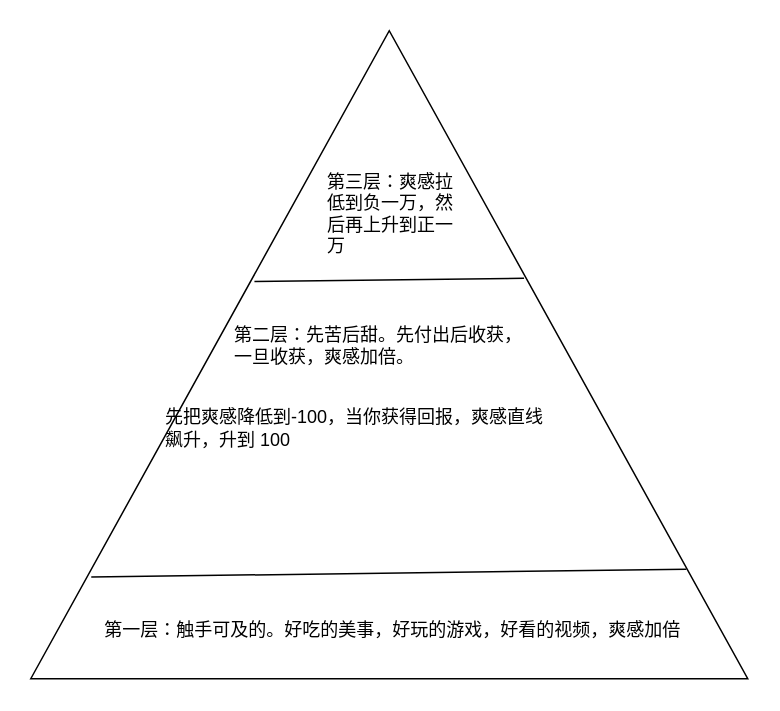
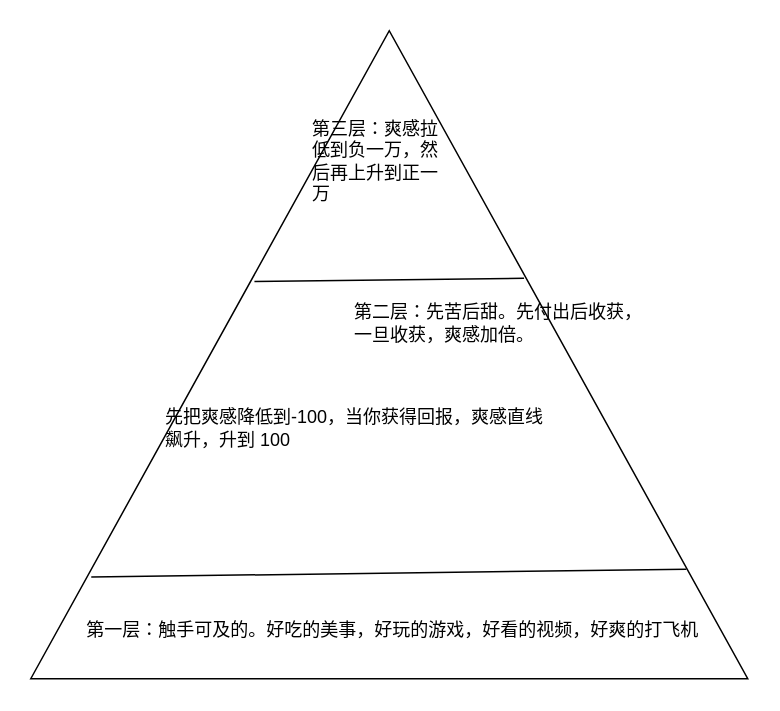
  <mxCell id="0" />
  <mxCell id="1" parent="0" />
  <mxCell id="2" value="" style="triangle;whiteSpace=wrap;html=1;direction=north;" vertex="1" parent="1"><mxGeometry x="20" y="20" width="478" height="432" as="geometry" /></mxCell>
  <mxCell id="3" value="" style="endArrow=none;html=1;rounded=0;exitX=0.613;exitY=0.312;exitDx=0;exitDy=0;exitPerimeter=0;entryX=0.618;entryY=0.688;entryDx=0;entryDy=0;entryPerimeter=0;" edge="1" parent="1" source="2" target="2"><mxGeometry width="50" height="50" relative="1" as="geometry"><mxPoint x="254" y="253" as="sourcePoint" /><mxPoint x="344" y="185" as="targetPoint" /></mxGeometry></mxCell>
- <mxCell id="4" value="第一层：触手可及的。好吃的美事，好玩的游戏，好看的视频，爽感加倍" style="text;html=1;strokeColor=none;fillColor=none;align=center;verticalAlign=middle;whiteSpace=wrap;rounded=0;" vertex="1" parent="1"><mxGeometry x="32" y="403" width="459" height="33" as="geometry" /></mxCell>
+ <mxCell id="4" value="第一层：触手可及的。好吃的美事，好玩的游戏，好看的视频，好爽的打飞机" style="text;html=1;strokeColor=none;fillColor=none;align=center;verticalAlign=middle;whiteSpace=wrap;rounded=0;" vertex="1" parent="1"><mxGeometry x="32" y="403" width="459" height="33" as="geometry" /></mxCell>
  <mxCell id="5" value="" style="endArrow=none;html=1;rounded=0;entryX=0.169;entryY=0.906;entryDx=0;entryDy=0;entryPerimeter=0;exitX=0.157;exitY=0.076;exitDx=0;exitDy=0;exitPerimeter=0;" edge="1" parent="1"><mxGeometry width="50" height="50" relative="1" as="geometry"><mxPoint x="60.328" y="384.176" as="sourcePoint" /><mxPoint x="457.068" y="378.992" as="targetPoint" /></mxGeometry></mxCell>
- <mxCell id="6" value="第二层：先苦后甜。先付出后收获，一旦收获，爽感加倍。" style="text;html=1;strokeColor=none;fillColor=none;align=left;verticalAlign=middle;whiteSpace=wrap;rounded=0;" vertex="1" parent="1"><mxGeometry x="154" y="208" width="200" height="44" as="geometry" /></mxCell>
- <mxCell id="7" value="第三层：爽感拉低到负一万，然后再上升到正一万" style="text;html=1;strokeColor=none;fillColor=none;align=left;verticalAlign=middle;whiteSpace=wrap;rounded=0;" vertex="1" parent="1"><mxGeometry x="216" y="110" width="91" height="64" as="geometry" /></mxCell>
+ <mxCell id="6" value="第二层：先苦后甜。先付出后收获，一旦收获，爽感加倍。" style="text;html=1;strokeColor=none;fillColor=none;align=left;verticalAlign=middle;whiteSpace=wrap;rounded=0;" vertex="1" parent="1"><mxGeometry x="234" y="193" width="200" height="44" as="geometry" /></mxCell>
+ <mxCell id="7" value="第三层：爽感拉低到负一万，然后再上升到正一万" style="text;html=1;strokeColor=none;fillColor=none;align=left;verticalAlign=middle;whiteSpace=wrap;rounded=0;" vertex="1" parent="1"><mxGeometry x="206" y="75" width="91" height="64" as="geometry" /></mxCell>
  <mxCell id="8" value="先把爽感降低到-100，当你获得回报，爽感直线飙升，升到 100" style="text;html=1;strokeColor=none;fillColor=none;align=left;verticalAlign=middle;whiteSpace=wrap;rounded=0;" vertex="1" parent="1"><mxGeometry x="108" y="266" width="262" height="38" as="geometry" /></mxCell>
